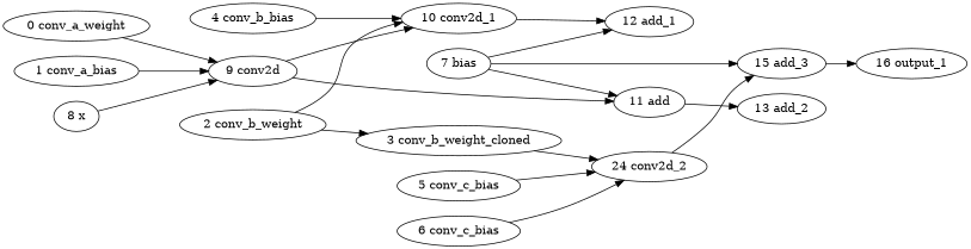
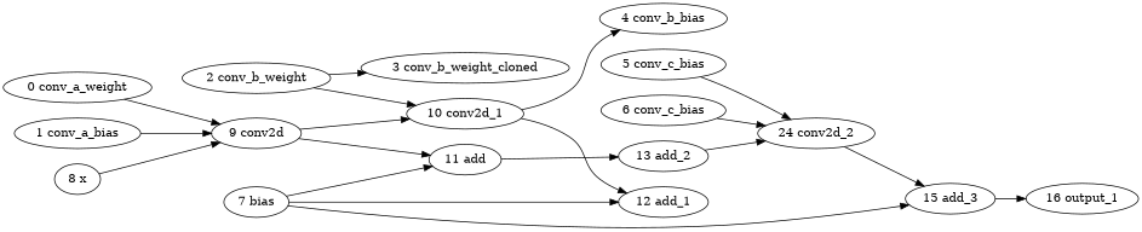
  strict digraph {
    rankdir=LR
    node [type=get_attr]
    "9 conv2d" [type=conv2d]
    "0 conv_a_weight"
    "10 conv2d_1" [type=conv2d]
    "11 add" [type=add]
    "1 conv_a_bias"
    "3 conv_b_weight_cloned" [type=clone]
    "2 conv_b_weight"
    "12 add_1" [type=add]
    "16 output_1" [type=output]
    "4 conv_b_bias"
    n11 [label="5 conv_c_bias"]
    n12 [label="24 conv2d_2" type=conv2d]
    "15 add_3" [type=add]
    "6 conv_c_bias"
    "7 bias"
    "13 add_2" [type=add]
    "8 x" [type=input]
    "9 conv2d" -> "10 conv2d_1"
    "9 conv2d" -> "11 add"
    "0 conv_a_weight" -> "9 conv2d"
    "10 conv2d_1" -> "12 add_1"
    "11 add" -> "13 add_2"
    "1 conv_a_bias" -> "9 conv2d"
    "2 conv_b_weight" -> "10 conv2d_1"
    "2 conv_b_weight" -> "3 conv_b_weight_cloned"
-   "4 conv_b_bias" -> "10 conv2d_1"
+   "10 conv2d_1" -> "4 conv_b_bias"
    n11 -> n12
    n12 -> "15 add_3"
    "15 add_3" -> "16 output_1"
    "6 conv_c_bias" -> n12
    "7 bias" -> "11 add"
    "7 bias" -> "12 add_1"
    "7 bias" -> "15 add_3"
-   "3 conv_b_weight_cloned" -> n12
+   "13 add_2" -> n12
    "8 x" -> "9 conv2d"
  }
